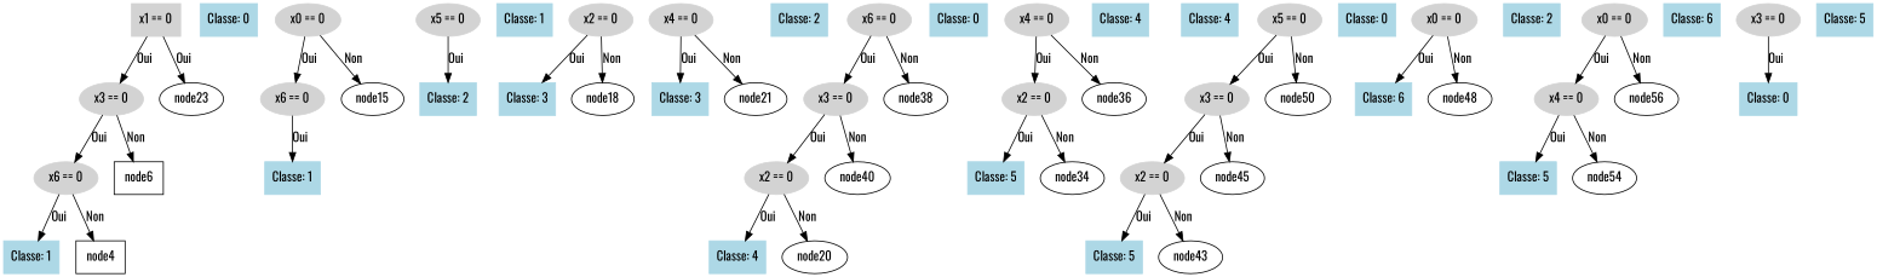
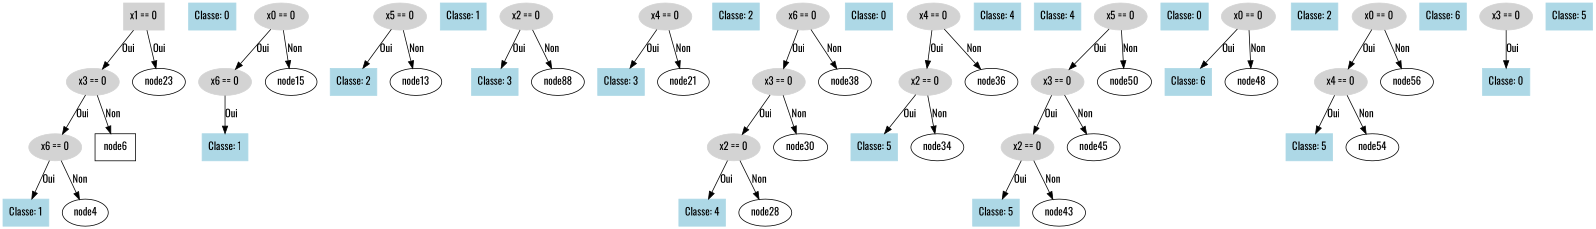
  digraph {
    fontname=Oswald
    node [color=lightblue fontname=Oswald shape=box style=filled]
    edge [fontname=Oswald]
    n1 [color=lightgray label="x1 == 0"]
    n2 [color=lightgray label="x3 == 0" shape=ellipse]
    node23 [color="" shape="" style=""]
    n4 [color=lightgray label="x6 == 0" shape=ellipse]
    node6 [color="" style=""]
    n6 [label="Classe: 1"]
-   node4 [color="" style=""]
+   node4 [color="" shape="" style=""]
    n8 [label="Classe: 0"]
    n9 [color=lightgray label="x0 == 0" shape=ellipse]
    n10 [color=lightgray label="x6 == 0" shape=ellipse]
    node15 [color="" shape="" style=""]
    n12 [label="Classe: 1"]
    n13 [color=lightgray label="x5 == 0" shape=ellipse]
    n14 [label="Classe: 2"]
+   node13 [color="" shape="" style=""]
    n16 [label="Classe: 1"]
    n17 [color=lightgray label="x2 == 0" shape=ellipse]
    n18 [label="Classe: 3"]
-   node18 [color="" shape="" style=""]
+   node18 [label=node88 color="" shape="" style=""]
    n20 [color=lightgray label="x4 == 0" shape=ellipse]
    n21 [label="Classe: 3"]
    node21 [color="" shape="" style=""]
    n23 [label="Classe: 2"]
    n24 [color=lightgray label="x6 == 0" shape=ellipse]
    n25 [color=lightgray label="x3 == 0" shape=ellipse]
    node38 [color="" shape="" style=""]
    n27 [color=lightgray label="x2 == 0" shape=ellipse]
-   node30 [label=node40 color="" shape="" style=""]
+   node30 [color="" shape="" style=""]
    n29 [label="Classe: 4"]
-   node28 [label=node20 color="" shape="" style=""]
+   node28 [color="" shape="" style=""]
    n31 [label="Classe: 0"]
    n32 [color=lightgray label="x4 == 0" shape=ellipse]
    n33 [color=lightgray label="x2 == 0" shape=ellipse]
    node36 [color="" shape="" style=""]
    n35 [label="Classe: 5"]
    node34 [color="" shape="" style=""]
    n37 [label="Classe: 4"]
    n38 [label="Classe: 4"]
    n39 [color=lightgray label="x5 == 0" shape=ellipse]
    n40 [color=lightgray label="x3 == 0" shape=ellipse]
    node50 [color="" shape="" style=""]
    n42 [color=lightgray label="x2 == 0" shape=ellipse]
    node45 [color="" shape="" style=""]
    n44 [label="Classe: 5"]
    node43 [color="" shape="" style=""]
    n46 [label="Classe: 0"]
    n47 [color=lightgray label="x0 == 0" shape=ellipse]
    n48 [label="Classe: 6"]
    node48 [color="" shape="" style=""]
    n50 [label="Classe: 2"]
    n51 [color=lightgray label="x0 == 0" shape=ellipse]
    n52 [color=lightgray label="x4 == 0" shape=ellipse]
    node56 [color="" shape="" style=""]
    n54 [label="Classe: 5"]
    node54 [color="" shape="" style=""]
    n56 [label="Classe: 6"]
    n57 [color=lightgray label="x3 == 0" shape=ellipse]
    n58 [label="Classe: 0"]
    n59 [label="Classe: 5"]
    n1 -> n2 [label=Oui]
    n1 -> node23 [label=Oui]
    n2 -> n4 [label=Oui]
    n2 -> node6 [label=Non]
    n4 -> n6 [label=Oui]
    n4 -> node4 [label=Non]
    n9 -> n10 [label=Oui]
    n9 -> node15 [label=Non]
    n10 -> n12 [label=Oui]
    n13 -> n14 [label=Oui]
+   n13 -> node13 [label=Non]
    n17 -> n18 [label=Oui]
    n17 -> node18 [label=Non]
    n20 -> n21 [label=Oui]
    n20 -> node21 [label=Non]
    n24 -> n25 [label=Oui]
    n24 -> node38 [label=Non]
    n25 -> n27 [label=Oui]
    n25 -> node30 [label=Non]
    n27 -> n29 [label=Oui]
    n27 -> node28 [label=Non]
    n32 -> n33 [label=Oui]
    n32 -> node36 [label=Non]
    n33 -> n35 [label=Oui]
    n33 -> node34 [label=Non]
    n39 -> n40 [label=Oui]
    n39 -> node50 [label=Non]
    n40 -> n42 [label=Oui]
    n40 -> node45 [label=Non]
    n42 -> n44 [label=Oui]
    n42 -> node43 [label=Non]
    n47 -> n48 [label=Oui]
    n47 -> node48 [label=Non]
    n51 -> n52 [label=Oui]
    n51 -> node56 [label=Non]
    n52 -> n54 [label=Oui]
    n52 -> node54 [label=Non]
    n57 -> n58 [label=Oui]
  }
